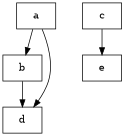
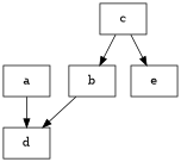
  digraph {
    ordering=out
    node [shape=box]
    a
    b
    d
    blank [style=invis shape=""]
    c
    e
-   a -> b
+   c -> b
    a -> d
    b -> d
    b -> blank [style=invis]
    c -> e
  }
